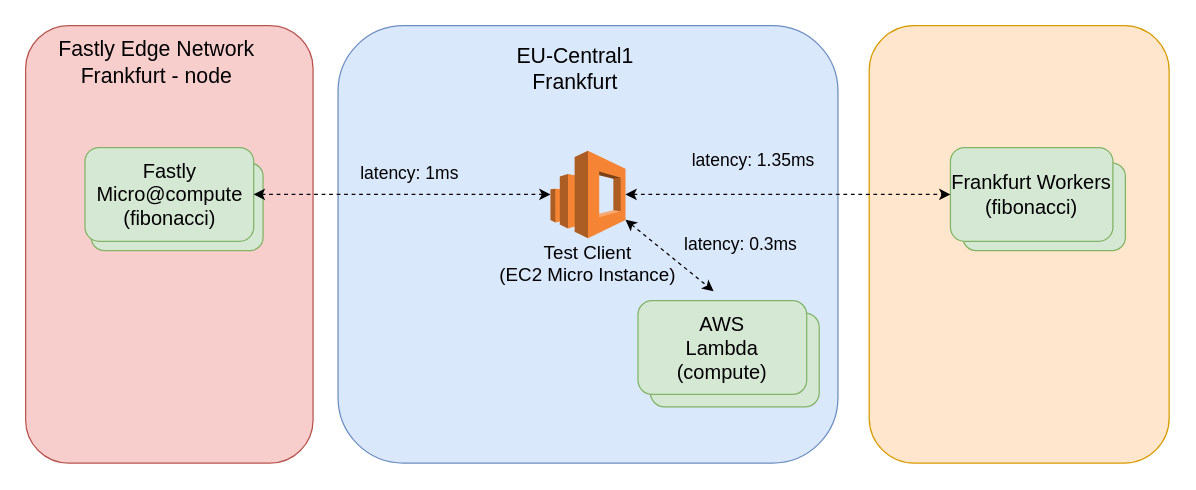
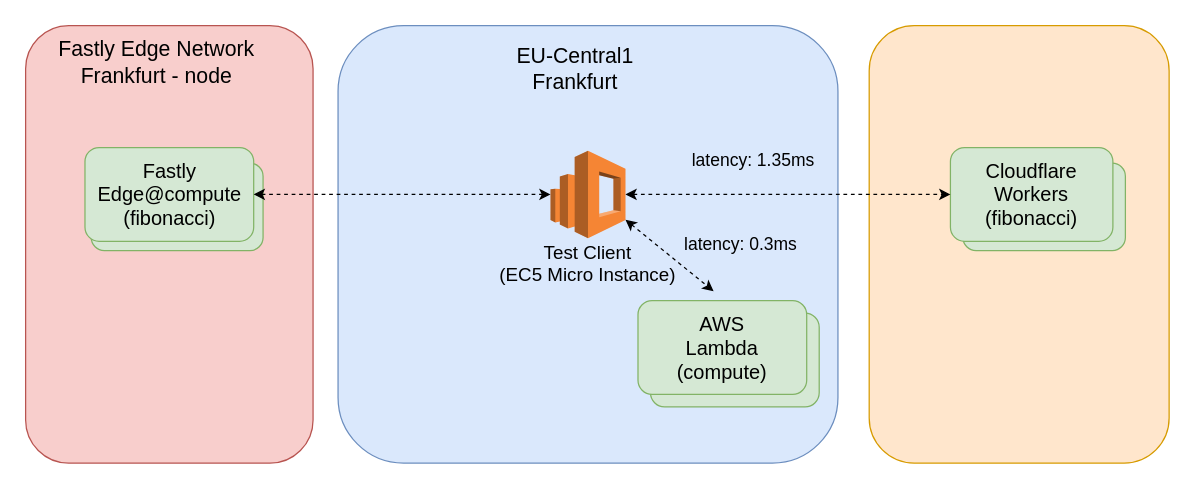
  <mxCell id="0" />
  <mxCell id="1" parent="0" />
  <mxCell id="2" value="" style="rounded=1;whiteSpace=wrap;html=1;fillColor=#f8cecc;strokeColor=#b85450;" parent="1" vertex="1"><mxGeometry x="20" y="20" width="230" height="350" as="geometry" /></mxCell>
  <mxCell id="3" value="" style="rounded=1;whiteSpace=wrap;html=1;fillColor=#d5e8d4;strokeColor=#82b366;" vertex="1" parent="1"><mxGeometry x="72.5" y="130" width="137.5" height="70" as="geometry" /></mxCell>
  <mxCell id="4" value="" style="rounded=1;whiteSpace=wrap;html=1;fillColor=#ffe6cc;strokeColor=#d79b00;" parent="1" vertex="1"><mxGeometry x="695" y="20" width="240" height="350" as="geometry" /></mxCell>
  <mxCell id="5" value="" style="rounded=1;whiteSpace=wrap;html=1;fillColor=#d5e8d4;strokeColor=#82b366;" vertex="1" parent="1"><mxGeometry x="770" y="130" width="130" height="70" as="geometry" /></mxCell>
  <mxCell id="6" value="" style="rounded=1;whiteSpace=wrap;html=1;fillColor=#dae8fc;strokeColor=#6c8ebf;" parent="1" vertex="1"><mxGeometry x="270" y="20" width="400" height="350" as="geometry" /></mxCell>
  <mxCell id="7" value="" style="rounded=1;whiteSpace=wrap;html=1;fillColor=#d5e8d4;strokeColor=#82b366;" vertex="1" parent="1"><mxGeometry x="520" y="250" width="135" height="75" as="geometry" /></mxCell>
  <mxCell id="8" value="" style="outlineConnect=0;dashed=0;verticalLabelPosition=bottom;verticalAlign=top;align=center;html=1;shape=mxgraph.aws3.elasticsearch_service;fillColor=#F58534;gradientColor=none;" parent="1" vertex="1"><mxGeometry x="440" y="120" width="60" height="70" as="geometry" /></mxCell>
- <mxCell id="9" value="&lt;font style=&quot;font-size: 15px;&quot;&gt;Test Client &lt;br&gt;(EC2 Micro Instance)&lt;/font&gt;" style="text;html=1;strokeColor=none;fillColor=none;align=center;verticalAlign=middle;whiteSpace=wrap;rounded=0;" parent="1" vertex="1"><mxGeometry x="395" y="190" width="150" height="40" as="geometry" /></mxCell>
+ <mxCell id="9" value="&lt;font style=&quot;font-size: 15px;&quot;&gt;Test Client &lt;br&gt;(EC5 Micro Instance)&lt;/font&gt;" style="text;html=1;strokeColor=none;fillColor=none;align=center;verticalAlign=middle;whiteSpace=wrap;rounded=0;" parent="1" vertex="1"><mxGeometry x="395" y="190" width="150" height="40" as="geometry" /></mxCell>
  <mxCell id="10" value="&lt;font style=&quot;font-size: 17px;&quot;&gt;EU-Central1&lt;br&gt;Frankfurt&lt;br&gt;&lt;/font&gt;" style="text;html=1;strokeColor=none;fillColor=none;align=center;verticalAlign=middle;whiteSpace=wrap;rounded=0;" parent="1" vertex="1"><mxGeometry x="395" y="35" width="130" height="40" as="geometry" /></mxCell>
  <mxCell id="11" value="&lt;font style=&quot;font-size: 17px;&quot;&gt;Fastly Edge Network&lt;br&gt;Frankfurt - node&lt;br&gt;&lt;/font&gt;" style="text;html=1;strokeColor=none;fillColor=none;align=center;verticalAlign=middle;whiteSpace=wrap;rounded=0;" parent="1" vertex="1"><mxGeometry x="25" y="25" width="200" height="50" as="geometry" /></mxCell>
  <mxCell id="12" value="" style="endArrow=classic;startArrow=classic;html=1;rounded=0;entryX=0.145;entryY=0.145;entryDx=0;entryDy=0;entryPerimeter=0;exitX=1;exitY=0.79;exitDx=0;exitDy=0;exitPerimeter=0;dashed=1;" parent="1" source="8" edge="1"><mxGeometry width="50" height="50" relative="1" as="geometry"><mxPoint x="540" y="190" as="sourcePoint" /><mxPoint x="570.505" y="232.44" as="targetPoint" /></mxGeometry></mxCell>
- <mxCell id="13" value="&lt;font style=&quot;font-size: 16px;&quot;&gt;Fastly Micro@compute&lt;br&gt;(fibonacci)&lt;/font&gt;" style="rounded=1;whiteSpace=wrap;html=1;fillColor=#d5e8d4;strokeColor=#82b366;" parent="1" vertex="1"><mxGeometry x="67.5" y="117.5" width="135" height="75" as="geometry" /></mxCell>
- <mxCell id="14" value="&lt;font style=&quot;font-size: 16px;&quot;&gt;Frankfurt Workers&lt;br&gt;(fibonacci)&lt;/font&gt;" style="rounded=1;whiteSpace=wrap;html=1;fillColor=#d5e8d4;strokeColor=#82b366;" parent="1" vertex="1"><mxGeometry x="760" y="117.5" width="130" height="75" as="geometry" /></mxCell>
+ <mxCell id="13" value="&lt;font style=&quot;font-size: 16px;&quot;&gt;Fastly Edge@compute&lt;br&gt;(fibonacci)&lt;/font&gt;" style="rounded=1;whiteSpace=wrap;html=1;fillColor=#d5e8d4;strokeColor=#82b366;" parent="1" vertex="1"><mxGeometry x="67.5" y="117.5" width="135" height="75" as="geometry" /></mxCell>
+ <mxCell id="14" value="&lt;font style=&quot;font-size: 16px;&quot;&gt;Cloudflare Workers&lt;br&gt;(fibonacci)&lt;/font&gt;" style="rounded=1;whiteSpace=wrap;html=1;fillColor=#d5e8d4;strokeColor=#82b366;" parent="1" vertex="1"><mxGeometry x="760" y="117.5" width="130" height="75" as="geometry" /></mxCell>
  <mxCell id="15" value="" style="endArrow=classic;startArrow=classic;html=1;rounded=0;entryX=0;entryY=0.5;entryDx=0;entryDy=0;entryPerimeter=0;exitX=1;exitY=0.5;exitDx=0;exitDy=0;dashed=1;" parent="1" source="13" target="8" edge="1"><mxGeometry width="50" height="50" relative="1" as="geometry"><mxPoint x="190" y="160" as="sourcePoint" /><mxPoint x="240" y="110" as="targetPoint" /></mxGeometry></mxCell>
  <mxCell id="16" value="" style="endArrow=classic;startArrow=classic;html=1;rounded=0;entryX=0;entryY=0.5;entryDx=0;entryDy=0;exitX=1;exitY=0.5;exitDx=0;exitDy=0;exitPerimeter=0;dashed=1;" parent="1" source="8" target="14" edge="1"><mxGeometry width="50" height="50" relative="1" as="geometry"><mxPoint x="350" y="288" as="sourcePoint" /><mxPoint x="607" y="280" as="targetPoint" /></mxGeometry></mxCell>
- <mxCell id="17" value="&lt;font style=&quot;font-size: 14px;&quot;&gt;latency: 1ms&lt;/font&gt;" style="text;html=1;strokeColor=none;fillColor=none;align=center;verticalAlign=middle;whiteSpace=wrap;rounded=0;" vertex="1" parent="1"><mxGeometry x="270" y="117.5" width="115" height="40" as="geometry" /></mxCell>
  <mxCell id="18" value="&lt;font style=&quot;font-size: 14px;&quot;&gt;latency: 1.35ms&lt;/font&gt;" style="text;html=1;strokeColor=none;fillColor=none;align=center;verticalAlign=middle;whiteSpace=wrap;rounded=0;" vertex="1" parent="1"><mxGeometry x="545" y="107.5" width="115" height="40" as="geometry" /></mxCell>
  <mxCell id="19" value="&lt;font style=&quot;font-size: 14px;&quot;&gt;latency: 0.3ms&lt;/font&gt;" style="text;html=1;strokeColor=none;fillColor=none;align=center;verticalAlign=middle;whiteSpace=wrap;rounded=0;" vertex="1" parent="1"><mxGeometry x="535" y="175" width="115" height="40" as="geometry" /></mxCell>
  <mxCell id="20" value="&lt;font style=&quot;font-size: 16px;&quot;&gt;AWS&lt;br&gt;Lambda&lt;br&gt;(compute)&lt;/font&gt;" style="rounded=1;whiteSpace=wrap;html=1;fillColor=#d5e8d4;strokeColor=#82b366;" vertex="1" parent="1"><mxGeometry x="510" y="240" width="135" height="75" as="geometry" /></mxCell>
